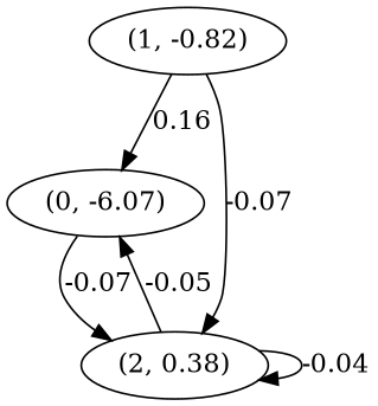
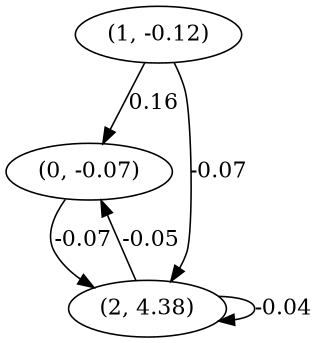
  digraph {
-   n1 [label="(0, -6.07)"]
-   n2 [label="(2, 0.38)"]
-   n3 [label="(1, -0.82)"]
+   n1 [label="(0, -0.07)"]
+   n2 [label="(2, 4.38)"]
+   n3 [label="(1, -0.12)"]
    n1 -> n2 [label=-0.07]
    n2 -> n1 [label=-0.05]
    n2 -> n2 [label=-0.04]
    n3 -> n1 [label=0.16]
    n3 -> n2 [label=-0.07]
  }
